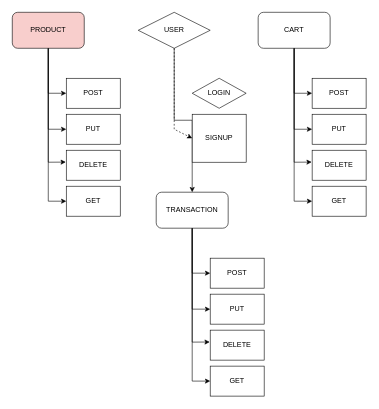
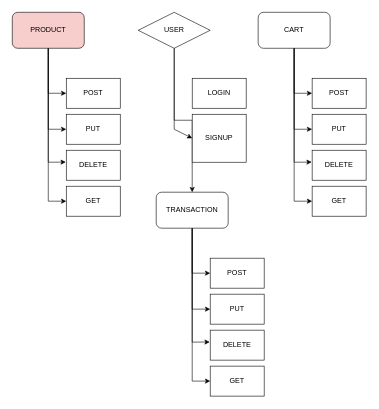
  <mxCell id="0" />
  <mxCell id="1" parent="0" />
  <mxCell id="2" style="edgeStyle=orthogonalEdgeStyle;rounded=0;orthogonalLoop=1;jettySize=auto;html=1;entryX=0;entryY=0.5;entryDx=0;entryDy=0;" edge="1" parent="1" source="3" target="4"><mxGeometry relative="1" as="geometry"><mxPoint x="80" y="100" as="targetPoint" /></mxGeometry></mxCell>
  <mxCell id="3" value="PRODUCT" style="rounded=1;whiteSpace=wrap;html=1;fillColor=#f8cecc;" vertex="1" parent="1"><mxGeometry x="20" y="20" width="120" height="60" as="geometry" /></mxCell>
  <mxCell id="4" value="POST" style="rounded=0;whiteSpace=wrap;html=1;" vertex="1" parent="1"><mxGeometry x="110" y="130" width="90" height="50" as="geometry" /></mxCell>
  <mxCell id="5" value="PUT" style="rounded=0;whiteSpace=wrap;html=1;" vertex="1" parent="1"><mxGeometry x="110" y="190" width="90" height="50" as="geometry" /></mxCell>
  <mxCell id="6" value="DELETE" style="rounded=0;whiteSpace=wrap;html=1;" vertex="1" parent="1"><mxGeometry x="110" y="250" width="90" height="50" as="geometry" /></mxCell>
  <mxCell id="7" value="GET" style="rounded=0;whiteSpace=wrap;html=1;" vertex="1" parent="1"><mxGeometry x="110" y="310" width="90" height="50" as="geometry" /></mxCell>
  <mxCell id="8" value="" style="endArrow=classic;html=1;rounded=0;exitX=0.5;exitY=1;exitDx=0;exitDy=0;entryX=0;entryY=0.5;entryDx=0;entryDy=0;" edge="1" parent="1" source="3" target="5"><mxGeometry width="50" height="50" relative="1" as="geometry"><mxPoint x="380" y="190" as="sourcePoint" /><mxPoint x="80" y="220" as="targetPoint" /><Array as="points"><mxPoint x="80" y="215" /></Array></mxGeometry></mxCell>
  <mxCell id="9" value="" style="endArrow=classic;html=1;rounded=0;exitX=0.5;exitY=1;exitDx=0;exitDy=0;entryX=-0.009;entryY=0.396;entryDx=0;entryDy=0;entryPerimeter=0;" edge="1" parent="1" source="3" target="6"><mxGeometry width="50" height="50" relative="1" as="geometry"><mxPoint x="90" y="90" as="sourcePoint" /><mxPoint x="120" y="225" as="targetPoint" /><Array as="points"><mxPoint x="80" y="270" /></Array></mxGeometry></mxCell>
  <mxCell id="10" value="" style="endArrow=classic;html=1;rounded=0;entryX=0;entryY=0.5;entryDx=0;entryDy=0;" edge="1" parent="1" target="7"><mxGeometry width="50" height="50" relative="1" as="geometry"><mxPoint x="80" y="80" as="sourcePoint" /><mxPoint x="119.19" y="279.8" as="targetPoint" /><Array as="points"><mxPoint x="80" y="335" /></Array></mxGeometry></mxCell>
  <mxCell id="11" style="edgeStyle=orthogonalEdgeStyle;rounded=0;orthogonalLoop=1;jettySize=auto;html=1;" edge="1" parent="1" source="12" target="26"><mxGeometry relative="1" as="geometry"><mxPoint x="290" y="100" as="targetPoint" /></mxGeometry></mxCell>
  <mxCell id="12" value="USER" style="rhombus;whiteSpace=wrap;html=1;" vertex="1" parent="1"><mxGeometry x="230" y="20" width="120" height="60" as="geometry" /></mxCell>
- <mxCell id="13" value="LOGIN" style="rhombus;whiteSpace=wrap;html=1;" vertex="1" parent="1"><mxGeometry x="320" y="130" width="90" height="50" as="geometry" /></mxCell>
+ <mxCell id="13" value="LOGIN" style="rounded=0;whiteSpace=wrap;html=1;" vertex="1" parent="1"><mxGeometry x="320" y="130" width="90" height="50" as="geometry" /></mxCell>
  <mxCell id="14" value="SIGNUP" style="rounded=0;whiteSpace=wrap;html=1;" vertex="1" parent="1"><mxGeometry x="320" y="190" width="90" height="80" as="geometry" /></mxCell>
- <mxCell id="15" value="" style="endArrow=classic;html=1;rounded=0;exitX=0.5;exitY=1;exitDx=0;exitDy=0;entryX=0;entryY=0.5;entryDx=0;entryDy=0;dashed=1;" edge="1" parent="1" source="12" target="14"><mxGeometry width="50" height="50" relative="1" as="geometry"><mxPoint x="590" y="190" as="sourcePoint" /><mxPoint x="290" y="220" as="targetPoint" /><Array as="points"><mxPoint x="290" y="215" /></Array></mxGeometry></mxCell>
+ <mxCell id="15" value="" style="endArrow=classic;html=1;rounded=0;exitX=0.5;exitY=1;exitDx=0;exitDy=0;entryX=0;entryY=0.5;entryDx=0;entryDy=0;" edge="1" parent="1" source="12" target="14"><mxGeometry width="50" height="50" relative="1" as="geometry"><mxPoint x="590" y="190" as="sourcePoint" /><mxPoint x="290" y="220" as="targetPoint" /><Array as="points"><mxPoint x="290" y="215" /></Array></mxGeometry></mxCell>
  <mxCell id="16" style="edgeStyle=orthogonalEdgeStyle;rounded=0;orthogonalLoop=1;jettySize=auto;html=1;entryX=0;entryY=0.5;entryDx=0;entryDy=0;" edge="1" parent="1" source="17" target="18"><mxGeometry relative="1" as="geometry"><mxPoint x="490" y="100" as="targetPoint" /></mxGeometry></mxCell>
  <mxCell id="17" value="CART" style="rounded=1;whiteSpace=wrap;html=1;" vertex="1" parent="1"><mxGeometry x="430" y="20" width="120" height="60" as="geometry" /></mxCell>
  <mxCell id="18" value="POST" style="rounded=0;whiteSpace=wrap;html=1;" vertex="1" parent="1"><mxGeometry x="520" y="130" width="90" height="50" as="geometry" /></mxCell>
  <mxCell id="19" value="PUT" style="rounded=0;whiteSpace=wrap;html=1;" vertex="1" parent="1"><mxGeometry x="520" y="190" width="90" height="50" as="geometry" /></mxCell>
  <mxCell id="20" value="DELETE" style="rounded=0;whiteSpace=wrap;html=1;" vertex="1" parent="1"><mxGeometry x="520" y="250" width="90" height="50" as="geometry" /></mxCell>
  <mxCell id="21" value="GET" style="rounded=0;whiteSpace=wrap;html=1;" vertex="1" parent="1"><mxGeometry x="520" y="310" width="90" height="50" as="geometry" /></mxCell>
  <mxCell id="22" value="" style="endArrow=classic;html=1;rounded=0;exitX=0.5;exitY=1;exitDx=0;exitDy=0;entryX=0;entryY=0.5;entryDx=0;entryDy=0;" edge="1" parent="1" source="17" target="19"><mxGeometry width="50" height="50" relative="1" as="geometry"><mxPoint x="790" y="190" as="sourcePoint" /><mxPoint x="490" y="220" as="targetPoint" /><Array as="points"><mxPoint x="490" y="215" /></Array></mxGeometry></mxCell>
  <mxCell id="23" value="" style="endArrow=classic;html=1;rounded=0;exitX=0.5;exitY=1;exitDx=0;exitDy=0;entryX=-0.009;entryY=0.396;entryDx=0;entryDy=0;entryPerimeter=0;" edge="1" parent="1" source="17" target="20"><mxGeometry width="50" height="50" relative="1" as="geometry"><mxPoint x="500" y="90" as="sourcePoint" /><mxPoint x="530" y="225" as="targetPoint" /><Array as="points"><mxPoint x="490" y="270" /></Array></mxGeometry></mxCell>
  <mxCell id="24" value="" style="endArrow=classic;html=1;rounded=0;entryX=0;entryY=0.5;entryDx=0;entryDy=0;" edge="1" parent="1" target="21"><mxGeometry width="50" height="50" relative="1" as="geometry"><mxPoint x="490" y="80" as="sourcePoint" /><mxPoint x="529.19" y="279.8" as="targetPoint" /><Array as="points"><mxPoint x="490" y="335" /></Array></mxGeometry></mxCell>
  <mxCell id="25" style="edgeStyle=orthogonalEdgeStyle;rounded=0;orthogonalLoop=1;jettySize=auto;html=1;entryX=0;entryY=0.5;entryDx=0;entryDy=0;" edge="1" parent="1" source="26" target="27"><mxGeometry relative="1" as="geometry"><mxPoint x="320" y="400" as="targetPoint" /></mxGeometry></mxCell>
  <mxCell id="26" value="TRANSACTION" style="rounded=1;whiteSpace=wrap;html=1;" vertex="1" parent="1"><mxGeometry x="260" y="320" width="120" height="60" as="geometry" /></mxCell>
  <mxCell id="27" value="POST" style="rounded=0;whiteSpace=wrap;html=1;" vertex="1" parent="1"><mxGeometry x="350" y="430" width="90" height="50" as="geometry" /></mxCell>
  <mxCell id="28" value="PUT" style="rounded=0;whiteSpace=wrap;html=1;" vertex="1" parent="1"><mxGeometry x="350" y="490" width="90" height="50" as="geometry" /></mxCell>
  <mxCell id="29" value="DELETE" style="rounded=0;whiteSpace=wrap;html=1;" vertex="1" parent="1"><mxGeometry x="350" y="550" width="90" height="50" as="geometry" /></mxCell>
  <mxCell id="30" value="GET" style="rounded=0;whiteSpace=wrap;html=1;" vertex="1" parent="1"><mxGeometry x="350" y="610" width="90" height="50" as="geometry" /></mxCell>
  <mxCell id="31" value="" style="endArrow=classic;html=1;rounded=0;exitX=0.5;exitY=1;exitDx=0;exitDy=0;entryX=0;entryY=0.5;entryDx=0;entryDy=0;" edge="1" parent="1" source="26" target="28"><mxGeometry width="50" height="50" relative="1" as="geometry"><mxPoint x="620" y="490" as="sourcePoint" /><mxPoint x="320" y="520" as="targetPoint" /><Array as="points"><mxPoint x="320" y="515" /></Array></mxGeometry></mxCell>
  <mxCell id="32" value="" style="endArrow=classic;html=1;rounded=0;exitX=0.5;exitY=1;exitDx=0;exitDy=0;entryX=-0.009;entryY=0.396;entryDx=0;entryDy=0;entryPerimeter=0;" edge="1" parent="1" source="26" target="29"><mxGeometry width="50" height="50" relative="1" as="geometry"><mxPoint x="330" y="390" as="sourcePoint" /><mxPoint x="360" y="525" as="targetPoint" /><Array as="points"><mxPoint x="320" y="570" /></Array></mxGeometry></mxCell>
  <mxCell id="33" value="" style="endArrow=classic;html=1;rounded=0;entryX=0;entryY=0.5;entryDx=0;entryDy=0;" edge="1" parent="1" target="30"><mxGeometry width="50" height="50" relative="1" as="geometry"><mxPoint x="320" y="380" as="sourcePoint" /><mxPoint x="359.19" y="579.8" as="targetPoint" /><Array as="points"><mxPoint x="320" y="635" /></Array></mxGeometry></mxCell>
